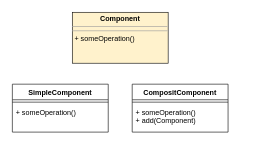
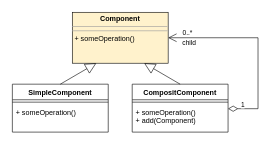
  <mxCell id="0" />
  <mxCell id="1" parent="0" />
  <mxCell id="2" value="&lt;p style=&quot;margin:0px;margin-top:4px;text-align:center;&quot;&gt;&lt;b&gt;Component&lt;/b&gt;&lt;br&gt;&lt;/p&gt;&lt;hr size=&quot;1&quot;&gt;&lt;hr size=&quot;1&quot;&gt;&lt;p style=&quot;margin:0px;margin-left:4px;&quot;&gt;+ someOperation()&lt;br&gt;&lt;/p&gt;" style="verticalAlign=top;align=left;overflow=fill;fontSize=12;fontFamily=Helvetica;html=1;fillColor=#fff2cc;" vertex="1" parent="1"><mxGeometry x="120" y="20" width="160" height="85" as="geometry" /></mxCell>
  <mxCell id="3" value="SimpleComponent" style="swimlane;fontStyle=1;align=center;verticalAlign=top;childLayout=stackLayout;horizontal=1;startSize=26;horizontalStack=0;resizeParent=1;resizeParentMax=0;resizeLast=0;collapsible=1;marginBottom=0;" vertex="1" parent="1"><mxGeometry x="20" y="140" width="160" height="80" as="geometry" /></mxCell>
  <mxCell id="4" value="" style="line;strokeWidth=1;fillColor=none;align=left;verticalAlign=middle;spacingTop=-1;spacingLeft=3;spacingRight=3;rotatable=0;labelPosition=right;points=[];portConstraint=eastwest;" vertex="1" parent="3"><mxGeometry y="26" width="160" height="8" as="geometry" /></mxCell>
  <mxCell id="5" value="+ someOperation()" style="text;strokeColor=none;fillColor=none;align=left;verticalAlign=top;spacingLeft=4;spacingRight=4;overflow=hidden;rotatable=0;points=[[0,0.5],[1,0.5]];portConstraint=eastwest;" vertex="1" parent="3"><mxGeometry y="34" width="160" height="46" as="geometry" /></mxCell>
  <mxCell id="6" value="CompositComponent" style="swimlane;fontStyle=1;align=center;verticalAlign=top;childLayout=stackLayout;horizontal=1;startSize=26;horizontalStack=0;resizeParent=1;resizeParentMax=0;resizeLast=0;collapsible=1;marginBottom=0;" vertex="1" parent="1"><mxGeometry x="220" y="140" width="160" height="80" as="geometry" /></mxCell>
  <mxCell id="7" value="" style="line;strokeWidth=1;fillColor=none;align=left;verticalAlign=middle;spacingTop=-1;spacingLeft=3;spacingRight=3;rotatable=0;labelPosition=right;points=[];portConstraint=eastwest;" vertex="1" parent="6"><mxGeometry y="26" width="160" height="8" as="geometry" /></mxCell>
  <mxCell id="8" value="+ someOperation()&#10;+ add(Component)" style="text;strokeColor=none;fillColor=none;align=left;verticalAlign=top;spacingLeft=4;spacingRight=4;overflow=hidden;rotatable=0;points=[[0,0.5],[1,0.5]];portConstraint=eastwest;" vertex="1" parent="6"><mxGeometry y="34" width="160" height="46" as="geometry" /></mxCell>
+ <mxCell id="9" value="" style="endArrow=block;endSize=16;endFill=0;html=1;rounded=0;entryX=0.25;entryY=1;entryDx=0;entryDy=0;exitX=0.5;exitY=0;exitDx=0;exitDy=0;" edge="1" parent="1" source="3" target="2"><mxGeometry width="160" relative="1" as="geometry"><mxPoint x="100" y="177.5" as="sourcePoint" /><mxPoint x="260" y="177.5" as="targetPoint" /></mxGeometry></mxCell>
+ <mxCell id="10" value="" style="endArrow=block;endSize=16;endFill=0;html=1;rounded=0;entryX=0.75;entryY=1;entryDx=0;entryDy=0;exitX=0.5;exitY=0;exitDx=0;exitDy=0;" edge="1" parent="1" source="6" target="2"><mxGeometry width="160" relative="1" as="geometry"><mxPoint x="61" y="267.5" as="sourcePoint" /><mxPoint x="140" y="115" as="targetPoint" /></mxGeometry></mxCell>
+ <mxCell id="11" value="" style="endArrow=open;html=1;endSize=12;startArrow=diamondThin;startSize=14;startFill=0;edgeStyle=orthogonalEdgeStyle;rounded=0;exitX=1;exitY=0.15;exitDx=0;exitDy=0;exitPerimeter=0;entryX=1;entryY=0.5;entryDx=0;entryDy=0;" edge="1" parent="1" source="8" target="2"><mxGeometry relative="1" as="geometry"><mxPoint x="450" y="170" as="sourcePoint" /><mxPoint x="590" y="20" as="targetPoint" /><Array as="points"><mxPoint x="430" y="180" /><mxPoint x="430" y="63" /></Array></mxGeometry></mxCell>
+ <mxCell id="12" value="1" style="edgeLabel;resizable=0;html=1;align=left;verticalAlign=top;" connectable="0" vertex="1" parent="11"><mxGeometry x="-1" relative="1" as="geometry"><mxPoint x="20" y="-20" as="offset" /></mxGeometry></mxCell>
+ <mxCell id="13" value="0..*" style="edgeLabel;resizable=0;html=1;align=right;verticalAlign=top;" connectable="0" vertex="1" parent="11"><mxGeometry x="1" relative="1" as="geometry"><mxPoint x="41" y="-22" as="offset" /></mxGeometry></mxCell>
+ <mxCell id="14" value="child" style="edgeLabel;html=1;align=center;verticalAlign=middle;resizable=0;points=[];" vertex="1" connectable="0" parent="11"><mxGeometry x="0.937" y="3" relative="1" as="geometry"><mxPoint x="24" y="5" as="offset" /></mxGeometry></mxCell>
